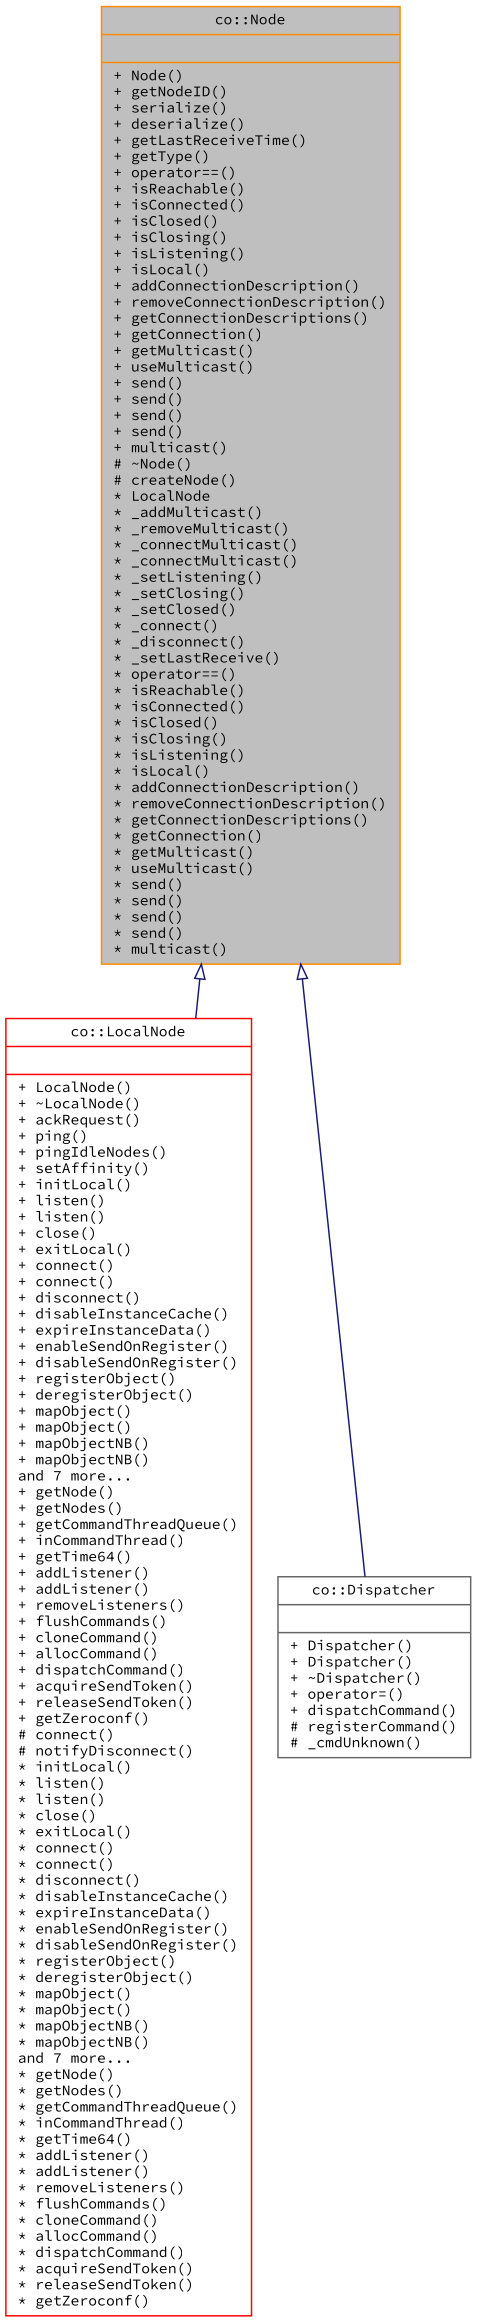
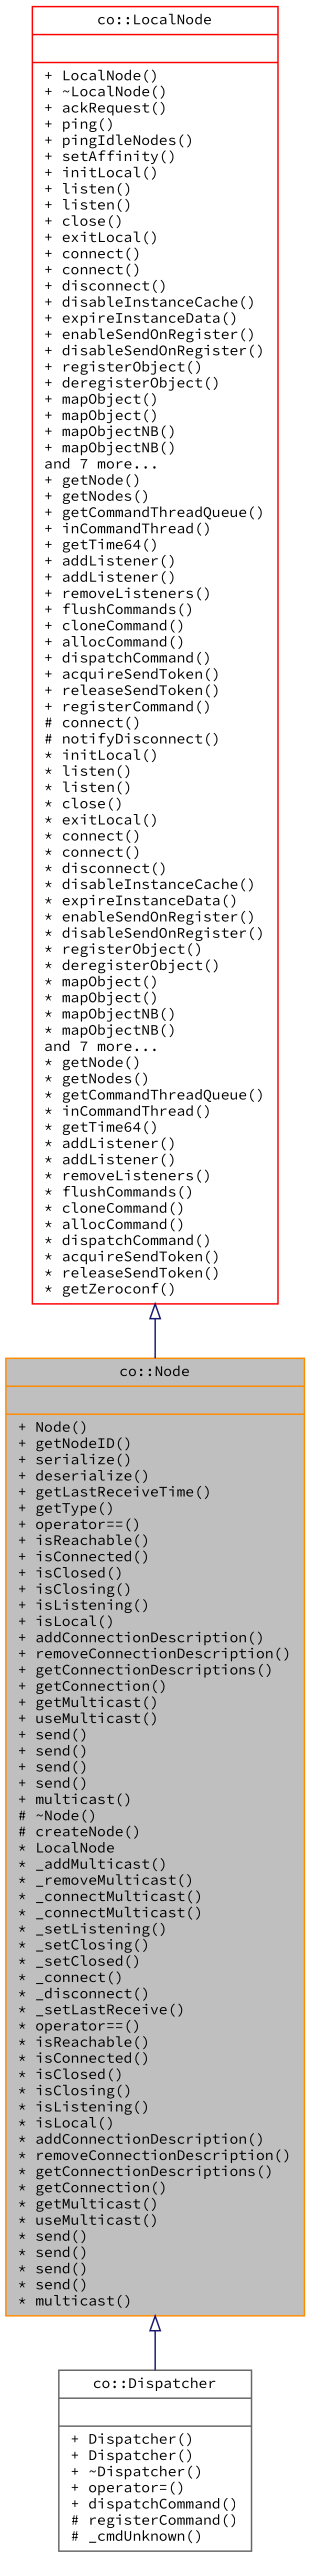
  digraph {
    fontname="Source Code Pro"
    node [fillcolor=white fontname="Source Code Pro" fontsize=10 shape=record style=filled]
    edge [arrowtail=onormal color=midnightblue dir=back fontname="Source Code Pro" fontsize=10 labelfontname=FreeSans labelfontsize=10 style=solid]
    n1 [color=darkorange fillcolor=grey75 fontcolor=black height=0.2 label="{co::Node\n||+ Node()\l+ getNodeID()\l+ serialize()\l+ deserialize()\l+ getLastReceiveTime()\l+ getType()\l+ operator==()\l+ isReachable()\l+ isConnected()\l+ isClosed()\l+ isClosing()\l+ isListening()\l+ isLocal()\l+ addConnectionDescription()\l+ removeConnectionDescription()\l+ getConnectionDescriptions()\l+ getConnection()\l+ getMulticast()\l+ useMulticast()\l+ send()\l+ send()\l+ send()\l+ send()\l+ multicast()\l# ~Node()\l# createNode()\l* LocalNode\l* _addMulticast()\l* _removeMulticast()\l* _connectMulticast()\l* _connectMulticast()\l* _setListening()\l* _setClosing()\l* _setClosed()\l* _connect()\l* _disconnect()\l* _setLastReceive()\l* operator==()\l* isReachable()\l* isConnected()\l* isClosed()\l* isClosing()\l* isListening()\l* isLocal()\l* addConnectionDescription()\l* removeConnectionDescription()\l* getConnectionDescriptions()\l* getConnection()\l* getMulticast()\l* useMulticast()\l* send()\l* send()\l* send()\l* send()\l* multicast()\l}" width=0.4]
-   n2 [color=red height=0.2 label="{co::LocalNode\n||+ LocalNode()\l+ ~LocalNode()\l+ ackRequest()\l+ ping()\l+ pingIdleNodes()\l+ setAffinity()\l+ initLocal()\l+ listen()\l+ listen()\l+ close()\l+ exitLocal()\l+ connect()\l+ connect()\l+ disconnect()\l+ disableInstanceCache()\l+ expireInstanceData()\l+ enableSendOnRegister()\l+ disableSendOnRegister()\l+ registerObject()\l+ deregisterObject()\l+ mapObject()\l+ mapObject()\l+ mapObjectNB()\l+ mapObjectNB()\land 7 more...\l+ getNode()\l+ getNodes()\l+ getCommandThreadQueue()\l+ inCommandThread()\l+ getTime64()\l+ addListener()\l+ addListener()\l+ removeListeners()\l+ flushCommands()\l+ cloneCommand()\l+ allocCommand()\l+ dispatchCommand()\l+ acquireSendToken()\l+ releaseSendToken()\l+ getZeroconf()\l# connect()\l# notifyDisconnect()\l* initLocal()\l* listen()\l* listen()\l* close()\l* exitLocal()\l* connect()\l* connect()\l* disconnect()\l* disableInstanceCache()\l* expireInstanceData()\l* enableSendOnRegister()\l* disableSendOnRegister()\l* registerObject()\l* deregisterObject()\l* mapObject()\l* mapObject()\l* mapObjectNB()\l* mapObjectNB()\land 7 more...\l* getNode()\l* getNodes()\l* getCommandThreadQueue()\l* inCommandThread()\l* getTime64()\l* addListener()\l* addListener()\l* removeListeners()\l* flushCommands()\l* cloneCommand()\l* allocCommand()\l* dispatchCommand()\l* acquireSendToken()\l* releaseSendToken()\l* getZeroconf()\l}" width=0.4]
+   n2 [color=red height=0.2 label="{co::LocalNode\n||+ LocalNode()\l+ ~LocalNode()\l+ ackRequest()\l+ ping()\l+ pingIdleNodes()\l+ setAffinity()\l+ initLocal()\l+ listen()\l+ listen()\l+ close()\l+ exitLocal()\l+ connect()\l+ connect()\l+ disconnect()\l+ disableInstanceCache()\l+ expireInstanceData()\l+ enableSendOnRegister()\l+ disableSendOnRegister()\l+ registerObject()\l+ deregisterObject()\l+ mapObject()\l+ mapObject()\l+ mapObjectNB()\l+ mapObjectNB()\land 7 more...\l+ getNode()\l+ getNodes()\l+ getCommandThreadQueue()\l+ inCommandThread()\l+ getTime64()\l+ addListener()\l+ addListener()\l+ removeListeners()\l+ flushCommands()\l+ cloneCommand()\l+ allocCommand()\l+ dispatchCommand()\l+ acquireSendToken()\l+ releaseSendToken()\l+ registerCommand()\l# connect()\l# notifyDisconnect()\l* initLocal()\l* listen()\l* listen()\l* close()\l* exitLocal()\l* connect()\l* connect()\l* disconnect()\l* disableInstanceCache()\l* expireInstanceData()\l* enableSendOnRegister()\l* disableSendOnRegister()\l* registerObject()\l* deregisterObject()\l* mapObject()\l* mapObject()\l* mapObjectNB()\l* mapObjectNB()\land 7 more...\l* getNode()\l* getNodes()\l* getCommandThreadQueue()\l* inCommandThread()\l* getTime64()\l* addListener()\l* addListener()\l* removeListeners()\l* flushCommands()\l* cloneCommand()\l* allocCommand()\l* dispatchCommand()\l* acquireSendToken()\l* releaseSendToken()\l* getZeroconf()\l}" width=0.4]
    n3 [color=gray40 height=0.2 label="{co::Dispatcher\n||+ Dispatcher()\l+ Dispatcher()\l+ ~Dispatcher()\l+ operator=()\l+ dispatchCommand()\l# registerCommand()\l# _cmdUnknown()\l}" width=0.4]
-   n1 -> n2
+   n2 -> n1
    n1 -> n3
  }
